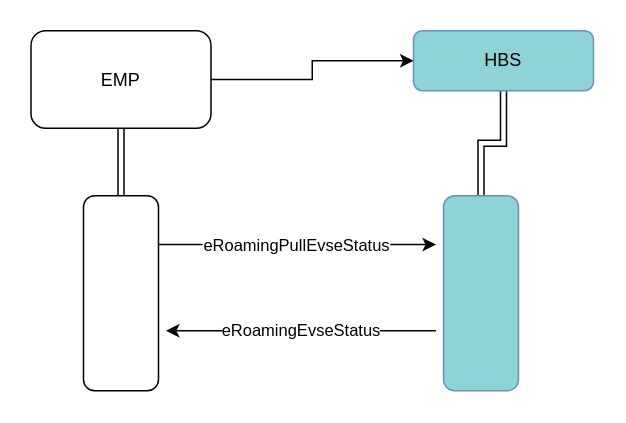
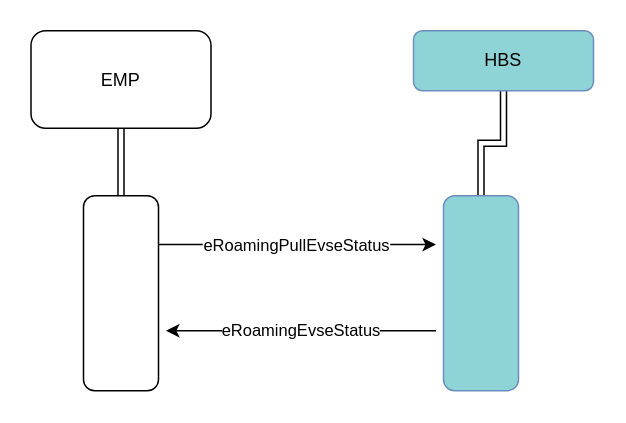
  <mxCell id="0" />
  <mxCell id="1" parent="0" />
  <mxCell id="2" value="" style="edgeStyle=orthogonalEdgeStyle;rounded=0;orthogonalLoop=1;jettySize=auto;html=1;shape=link;strokeColor=default;" parent="1" source="3" target="7" edge="1"><mxGeometry relative="1" as="geometry" /></mxCell>
  <mxCell id="3" value="HBS" style="rounded=1;whiteSpace=wrap;html=1;fontSize=12;glass=0;strokeWidth=1;shadow=0;fillColor=#8ed3d5;strokeColor=#6c8ebf;" parent="1" vertex="1"><mxGeometry x="275" y="20" width="120" height="40" as="geometry" /></mxCell>
  <mxCell id="4" value="" style="edgeStyle=orthogonalEdgeStyle;rounded=0;orthogonalLoop=1;jettySize=auto;html=1;shape=link;" parent="1" source="5" target="9" edge="1"><mxGeometry relative="1" as="geometry" /></mxCell>
  <mxCell id="5" value="EMP" style="rounded=1;whiteSpace=wrap;html=1;fontSize=12;glass=0;strokeWidth=1;shadow=0;" parent="1" vertex="1"><mxGeometry x="20" y="20" width="120" height="65" as="geometry" /></mxCell>
- <mxCell id="6" style="edgeStyle=orthogonalEdgeStyle;rounded=0;orthogonalLoop=1;jettySize=auto;html=1;entryX=0;entryY=0.5;entryDx=0;entryDy=0;" parent="1" source="5" target="3" edge="1"><mxGeometry relative="1" as="geometry" /></mxCell>
  <mxCell id="7" value="" style="rounded=1;whiteSpace=wrap;html=1;glass=0;strokeWidth=1;shadow=0;fillColor=#8ed3d5;strokeColor=#6c8ebf;" parent="1" vertex="1"><mxGeometry x="295" y="130" width="50" height="130" as="geometry" /></mxCell>
  <mxCell id="8" value="eRoamingPullEvseStatus" style="edgeStyle=orthogonalEdgeStyle;rounded=0;orthogonalLoop=1;jettySize=auto;html=1;exitX=1;exitY=0.25;exitDx=0;exitDy=0;" parent="1" source="9" edge="1"><mxGeometry relative="1" as="geometry"><mxPoint x="290" y="162.571" as="targetPoint" /></mxGeometry></mxCell>
  <mxCell id="9" value="" style="rounded=1;whiteSpace=wrap;html=1;glass=0;strokeWidth=1;shadow=0;" parent="1" vertex="1"><mxGeometry x="55" y="130" width="50" height="130" as="geometry" /></mxCell>
  <mxCell id="10" value="eRoamingEvseStatus" style="edgeStyle=orthogonalEdgeStyle;rounded=0;orthogonalLoop=1;jettySize=auto;html=1;" parent="1" edge="1"><mxGeometry relative="1" as="geometry"><mxPoint x="110" y="220" as="targetPoint" /><mxPoint x="290" y="220" as="sourcePoint" /><mxPoint as="offset" /></mxGeometry></mxCell>
